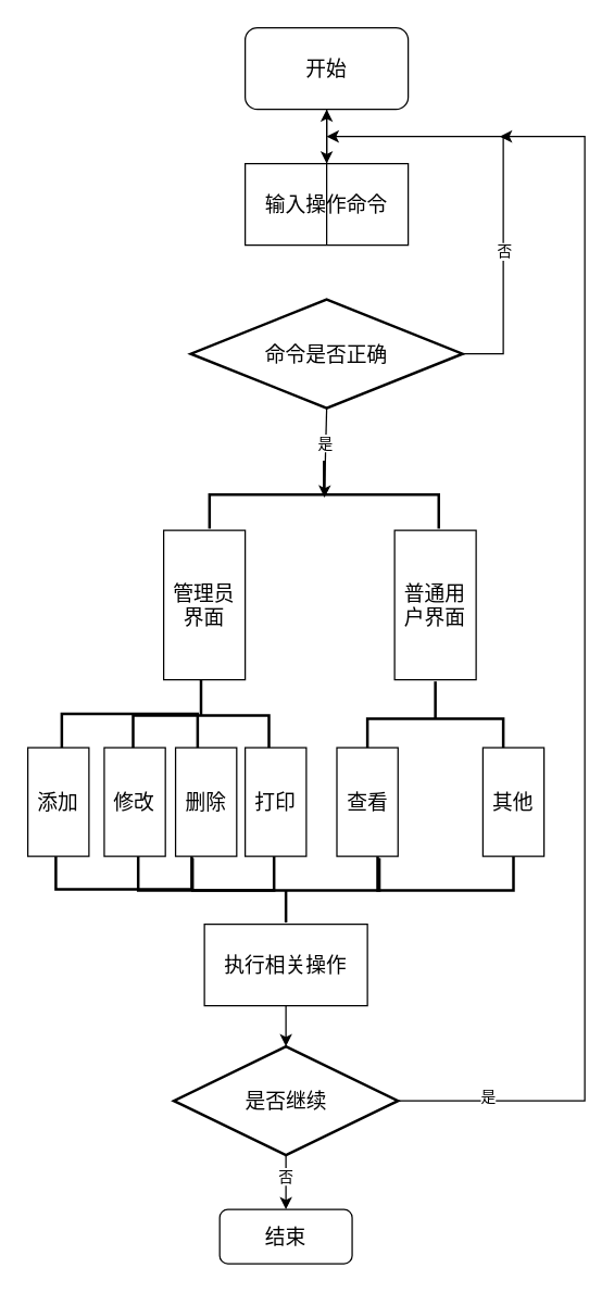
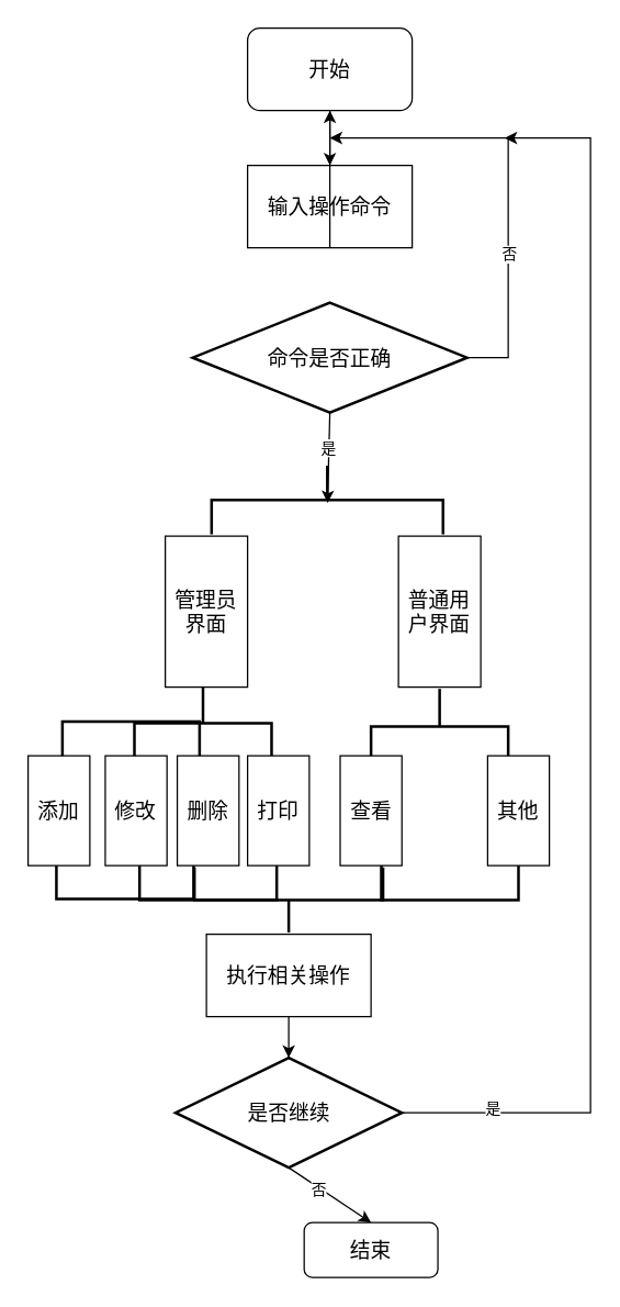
  <mxCell id="0" />
  <mxCell id="1" parent="0" />
  <mxCell id="2" value="" style="strokeWidth=2;html=1;shape=mxgraph.flowchart.annotation_1;align=left;pointerEvents=1;rotation=-90;" vertex="1" parent="1"><mxGeometry x="312.5" y="590" width="30" height="100" as="geometry" /></mxCell>
  <mxCell id="3" value="" style="strokeWidth=2;html=1;shape=mxgraph.flowchart.annotation_1;align=left;pointerEvents=1;rotation=-90;" vertex="1" parent="1"><mxGeometry x="136.25" y="590" width="30" height="100" as="geometry" /></mxCell>
  <mxCell id="4" value="" style="strokeWidth=2;html=1;shape=mxgraph.flowchart.annotation_1;align=left;pointerEvents=1;rotation=-90;" vertex="1" parent="1"><mxGeometry x="76.25" y="590" width="28.75" height="100" as="geometry" /></mxCell>
  <mxCell id="5" style="edgeStyle=orthogonalEdgeStyle;rounded=0;orthogonalLoop=1;jettySize=auto;html=1;" edge="1" parent="1" source="6"><mxGeometry relative="1" as="geometry"><mxPoint x="240" y="120" as="targetPoint" /></mxGeometry></mxCell>
  <mxCell id="6" value="&lt;font style=&quot;font-size: 15px;&quot;&gt;开始&lt;/font&gt;" style="rounded=1;whiteSpace=wrap;html=1;" vertex="1" parent="1"><mxGeometry x="180" y="20" width="120" height="60" as="geometry" /></mxCell>
  <mxCell id="7" value="&lt;font style=&quot;font-size: 15px;&quot;&gt;输入操作命令&lt;/font&gt;" style="rounded=0;whiteSpace=wrap;html=1;" vertex="1" parent="1"><mxGeometry x="180" y="120" width="120" height="60" as="geometry" /></mxCell>
  <mxCell id="8" value="&lt;font style=&quot;font-size: 15px;&quot;&gt;命令是否正确&lt;/font&gt;" style="strokeWidth=2;html=1;shape=mxgraph.flowchart.decision;whiteSpace=wrap;" vertex="1" parent="1"><mxGeometry x="140" y="220" width="200" height="80" as="geometry" /></mxCell>
  <mxCell id="9" value="" style="endArrow=classic;html=1;rounded=0;exitX=0.5;exitY=1;exitDx=0;exitDy=0;" edge="1" parent="1" source="7" target="6"><mxGeometry width="50" height="50" relative="1" as="geometry"><mxPoint x="220" y="230" as="sourcePoint" /><mxPoint x="270" y="180" as="targetPoint" /></mxGeometry></mxCell>
  <mxCell id="10" value="" style="endArrow=classic;html=1;rounded=0;exitX=1;exitY=0.5;exitDx=0;exitDy=0;exitPerimeter=0;" edge="1" parent="1" source="8"><mxGeometry width="50" height="50" relative="1" as="geometry"><mxPoint x="340" y="240" as="sourcePoint" /><mxPoint x="240" y="100" as="targetPoint" /><Array as="points"><mxPoint x="370" y="260" /><mxPoint x="370" y="140" /><mxPoint x="370" y="100" /></Array></mxGeometry></mxCell>
  <mxCell id="11" value="否" style="edgeLabel;html=1;align=center;verticalAlign=middle;resizable=0;points=[];" vertex="1" connectable="0" parent="10"><mxGeometry x="-0.336" relative="1" as="geometry"><mxPoint as="offset" /></mxGeometry></mxCell>
  <mxCell id="12" value="" style="endArrow=classic;html=1;rounded=0;exitX=0.5;exitY=1;exitDx=0;exitDy=0;exitPerimeter=0;entryX=0.542;entryY=0.499;entryDx=0;entryDy=0;entryPerimeter=0;" edge="1" parent="1" source="8" target="14"><mxGeometry width="50" height="50" relative="1" as="geometry"><mxPoint x="200" y="380" as="sourcePoint" /><mxPoint x="240" y="370" as="targetPoint" /></mxGeometry></mxCell>
  <mxCell id="13" value="是" style="edgeLabel;html=1;align=center;verticalAlign=middle;resizable=0;points=[];" vertex="1" connectable="0" parent="12"><mxGeometry x="-0.202" y="-1" relative="1" as="geometry"><mxPoint as="offset" /></mxGeometry></mxCell>
  <mxCell id="14" value="" style="strokeWidth=2;html=1;shape=mxgraph.flowchart.annotation_2;align=left;labelPosition=right;pointerEvents=1;rotation=90;" vertex="1" parent="1"><mxGeometry x="213.13" y="279.38" width="50" height="168.75" as="geometry" /></mxCell>
  <mxCell id="15" value="&lt;span style=&quot;font-size: 15px;&quot;&gt;管理员界面&lt;/span&gt;" style="rounded=0;whiteSpace=wrap;html=1;" vertex="1" parent="1"><mxGeometry x="120" y="390" width="60" height="110" as="geometry" /></mxCell>
  <mxCell id="16" value="&lt;span style=&quot;font-size: 15px;&quot;&gt;普通用户界面&lt;/span&gt;" style="rounded=0;whiteSpace=wrap;html=1;" vertex="1" parent="1"><mxGeometry x="290" y="390" width="60" height="110" as="geometry" /></mxCell>
  <mxCell id="17" value="" style="strokeWidth=2;html=1;shape=mxgraph.flowchart.annotation_2;align=left;labelPosition=right;pointerEvents=1;rotation=-90;" vertex="1" parent="1"><mxGeometry x="186.25" y="586.25" width="47.5" height="137.5" as="geometry" /></mxCell>
  <mxCell id="18" value="&lt;font style=&quot;font-size: 15px;&quot;&gt;执行相关操作&lt;/font&gt;" style="rounded=0;whiteSpace=wrap;html=1;" vertex="1" parent="1"><mxGeometry x="150" y="680" width="120" height="60" as="geometry" /></mxCell>
  <mxCell id="19" style="edgeStyle=orthogonalEdgeStyle;rounded=0;orthogonalLoop=1;jettySize=auto;html=1;exitX=1;exitY=0.5;exitDx=0;exitDy=0;exitPerimeter=0;" edge="1" parent="1"><mxGeometry relative="1" as="geometry"><mxPoint x="367.5" y="100" as="targetPoint" /><Array as="points"><mxPoint x="430" y="810" /><mxPoint x="430" y="100" /></Array><mxPoint x="290" y="810" as="sourcePoint" /></mxGeometry></mxCell>
  <mxCell id="20" value="是" style="edgeLabel;html=1;align=center;verticalAlign=middle;resizable=0;points=[];" vertex="1" connectable="0" parent="19"><mxGeometry x="-0.85" y="4" relative="1" as="geometry"><mxPoint as="offset" /></mxGeometry></mxCell>
  <mxCell id="21" value="&lt;font style=&quot;font-size: 15px;&quot;&gt;是否继续&lt;/font&gt;" style="strokeWidth=2;html=1;shape=mxgraph.flowchart.decision;whiteSpace=wrap;" vertex="1" parent="1"><mxGeometry x="127.5" y="770" width="165" height="80" as="geometry" /></mxCell>
  <mxCell id="22" style="edgeStyle=orthogonalEdgeStyle;rounded=0;orthogonalLoop=1;jettySize=auto;html=1;exitX=0.5;exitY=1;exitDx=0;exitDy=0;entryX=0.5;entryY=0;entryDx=0;entryDy=0;entryPerimeter=0;" edge="1" parent="1" source="18" target="21"><mxGeometry relative="1" as="geometry" /></mxCell>
- <mxCell id="23" value="&lt;font style=&quot;font-size: 15px;&quot;&gt;结束&lt;/font&gt;" style="rounded=1;whiteSpace=wrap;html=1;" vertex="1" parent="1"><mxGeometry x="161.25" y="890" width="97.5" height="40" as="geometry" /></mxCell>
+ <mxCell id="23" value="&lt;font style=&quot;font-size: 15px;&quot;&gt;结束&lt;/font&gt;" style="rounded=1;whiteSpace=wrap;html=1;" vertex="1" parent="1"><mxGeometry x="221.25" y="890" width="97.5" height="40" as="geometry" /></mxCell>
  <mxCell id="24" value="" style="strokeWidth=2;html=1;shape=mxgraph.flowchart.annotation_2;align=left;labelPosition=right;pointerEvents=1;rotation=90;" vertex="1" parent="1"><mxGeometry x="121.25" y="476.25" width="52.5" height="100" as="geometry" /></mxCell>
  <mxCell id="25" value="" style="strokeWidth=2;html=1;shape=mxgraph.flowchart.annotation_1;align=left;pointerEvents=1;rotation=90;" vertex="1" parent="1"><mxGeometry x="80" y="490" width="30" height="100" as="geometry" /></mxCell>
  <mxCell id="26" value="" style="strokeWidth=2;html=1;shape=mxgraph.flowchart.annotation_2;align=left;labelPosition=right;pointerEvents=1;rotation=90;" vertex="1" parent="1"><mxGeometry x="292.5" y="478.75" width="55" height="100" as="geometry" /></mxCell>
  <mxCell id="27" value="&lt;font style=&quot;font-size: 15px;&quot;&gt;添加&lt;/font&gt;" style="rounded=0;whiteSpace=wrap;html=1;" vertex="1" parent="1"><mxGeometry x="20" y="550" width="45" height="80" as="geometry" /></mxCell>
  <mxCell id="28" value="&lt;font style=&quot;font-size: 15px;&quot;&gt;修改&lt;/font&gt;" style="rounded=0;whiteSpace=wrap;html=1;" vertex="1" parent="1"><mxGeometry x="76.25" y="550" width="45" height="80" as="geometry" /></mxCell>
  <mxCell id="29" value="&lt;font style=&quot;font-size: 15px;&quot;&gt;删除&lt;/font&gt;" style="rounded=0;whiteSpace=wrap;html=1;" vertex="1" parent="1"><mxGeometry x="128.75" y="550" width="45" height="80" as="geometry" /></mxCell>
  <mxCell id="30" value="&lt;font style=&quot;font-size: 15px;&quot;&gt;打印&lt;/font&gt;" style="rounded=0;whiteSpace=wrap;html=1;" vertex="1" parent="1"><mxGeometry x="180" y="550" width="45" height="80" as="geometry" /></mxCell>
  <mxCell id="31" value="&lt;font style=&quot;font-size: 15px;&quot;&gt;查看&lt;/font&gt;" style="rounded=0;whiteSpace=wrap;html=1;" vertex="1" parent="1"><mxGeometry x="247.5" y="550" width="45" height="80" as="geometry" /></mxCell>
  <mxCell id="32" value="&lt;font style=&quot;font-size: 15px;&quot;&gt;其他&lt;/font&gt;" style="rounded=0;whiteSpace=wrap;html=1;" vertex="1" parent="1"><mxGeometry x="355" y="550" width="45" height="80" as="geometry" /></mxCell>
  <mxCell id="33" value="" style="endArrow=classic;html=1;rounded=0;exitX=0.5;exitY=1;exitDx=0;exitDy=0;exitPerimeter=0;entryX=0.5;entryY=0;entryDx=0;entryDy=0;" edge="1" parent="1" source="21" target="23"><mxGeometry width="50" height="50" relative="1" as="geometry"><mxPoint x="250" y="960" as="sourcePoint" /><mxPoint x="213" y="880" as="targetPoint" /></mxGeometry></mxCell>
  <mxCell id="34" value="否" style="edgeLabel;html=1;align=center;verticalAlign=middle;resizable=0;points=[];" vertex="1" connectable="0" parent="33"><mxGeometry x="-0.241" y="-1" relative="1" as="geometry"><mxPoint as="offset" /></mxGeometry></mxCell>
